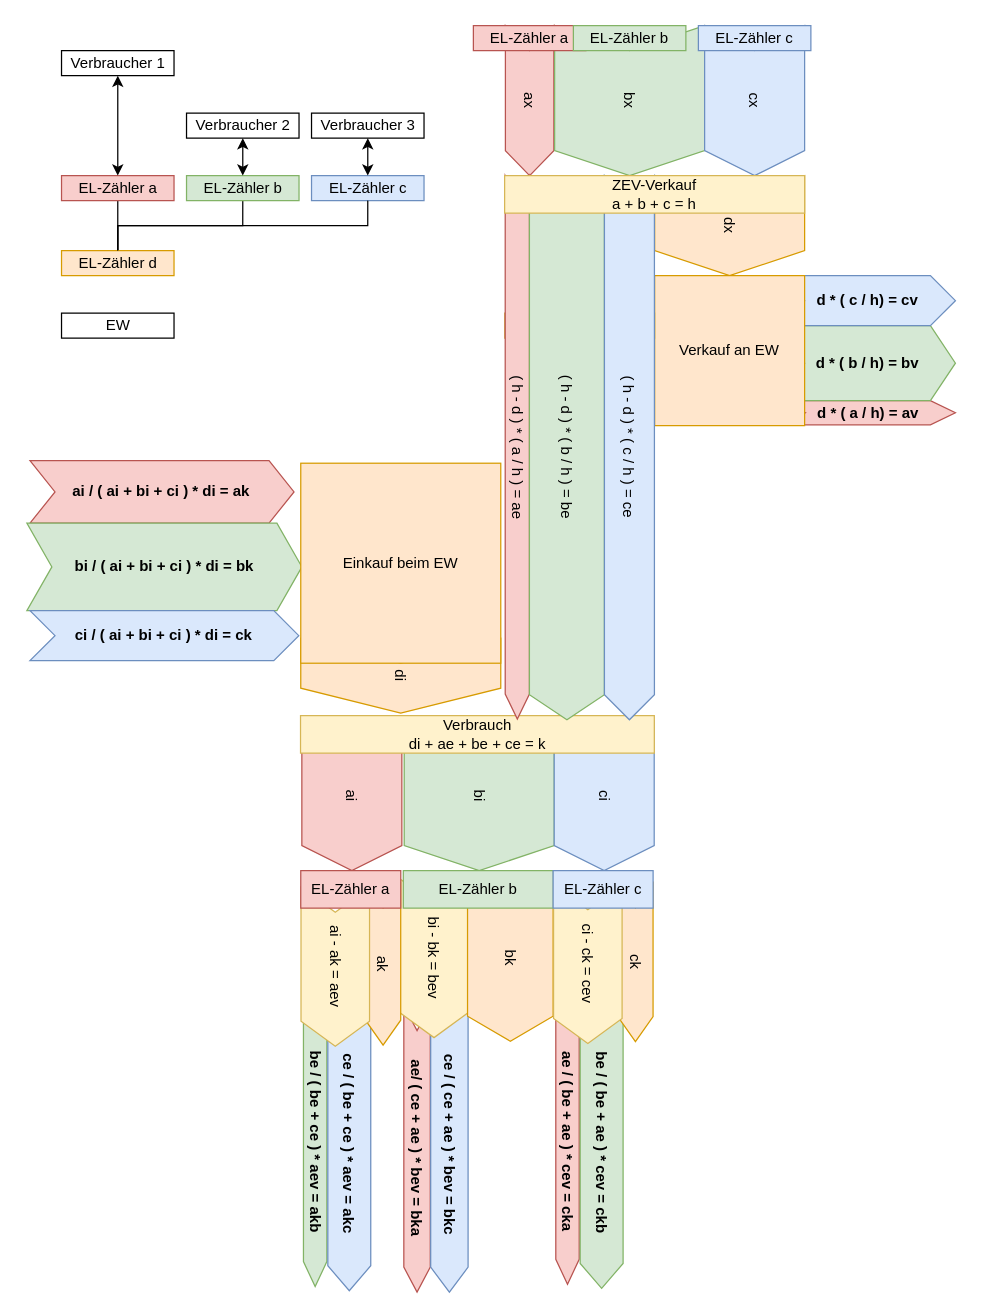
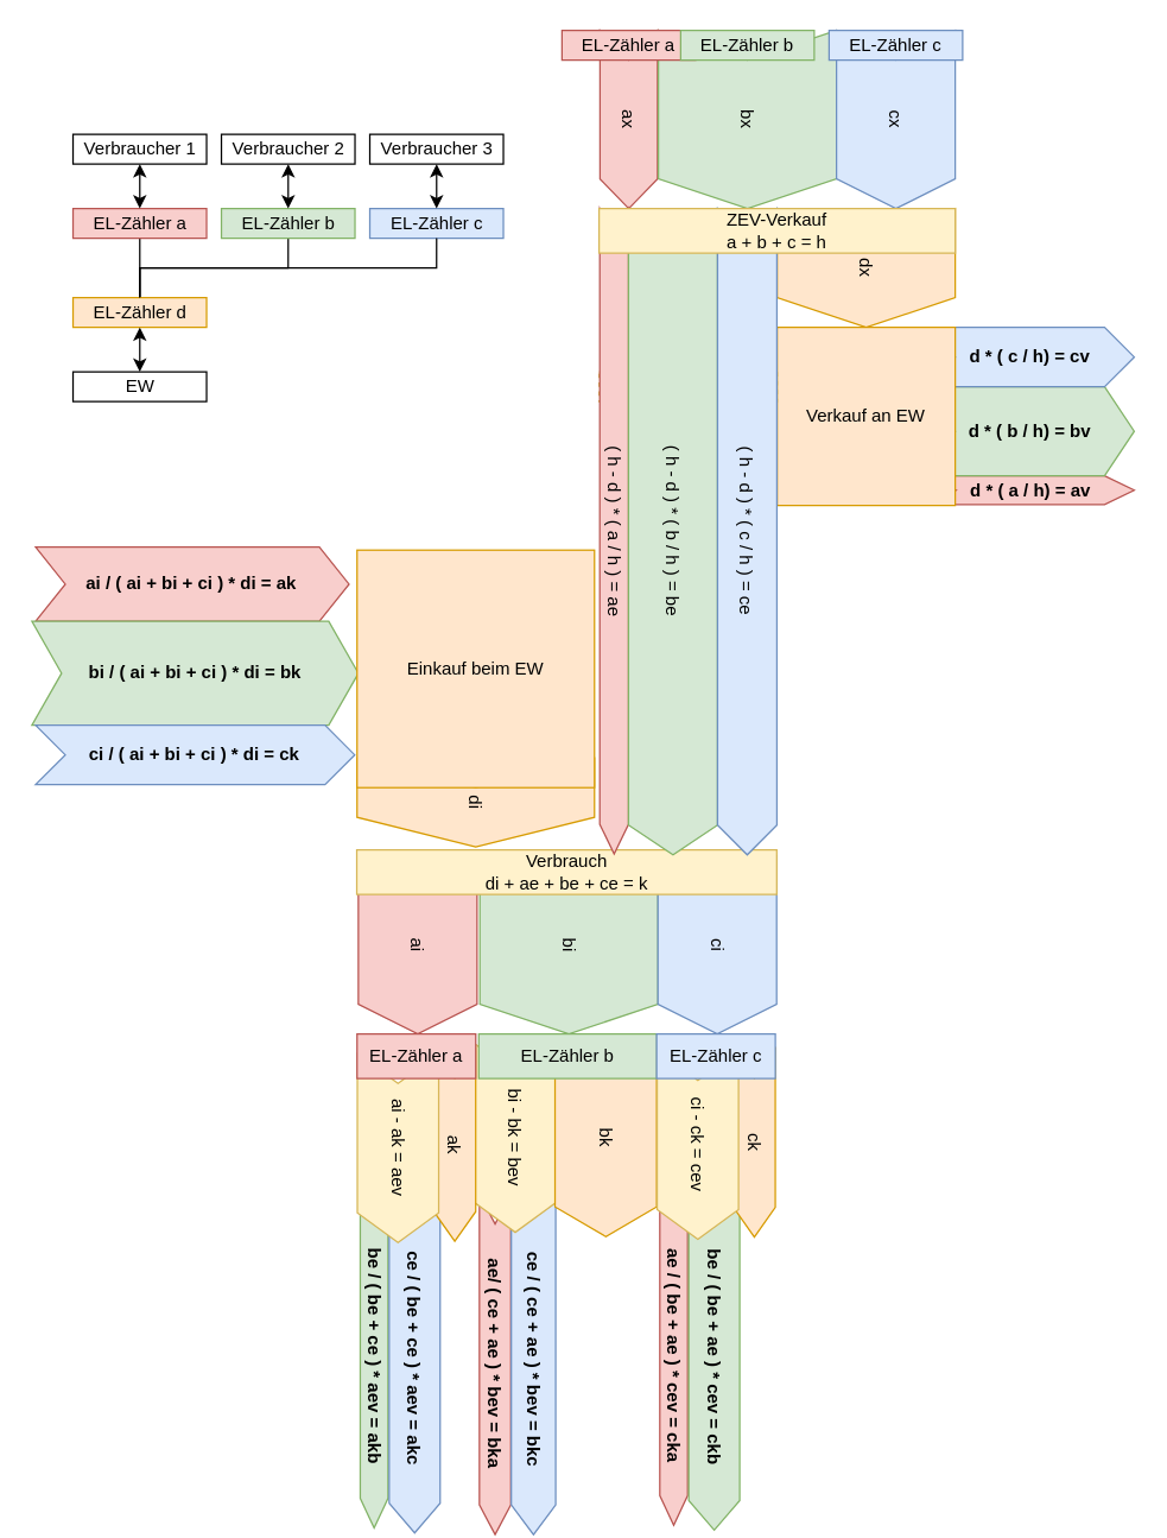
  <mxCell id="0" />
  <mxCell id="1" parent="0" />
  <mxCell id="2" value="ae/ ( ce + ae ) * bev = bka" style="shape=step;perimeter=stepPerimeter;whiteSpace=wrap;html=1;fixedSize=1;rotation=90;fillColor=#f8cecc;strokeColor=#b85450;fontStyle=1" parent="1" vertex="1"><mxGeometry x="218.34" y="908.01" width="229.21" height="21.16" as="geometry" /></mxCell>
  <mxCell id="3" value="ce / ( ce + ae ) * bev = bkc" style="shape=step;perimeter=stepPerimeter;whiteSpace=wrap;html=1;fixedSize=1;rotation=90;fillColor=#dae8fc;strokeColor=#6c8ebf;fontStyle=1" parent="1" vertex="1"><mxGeometry x="240.73" y="900.2" width="236.15" height="29.92" as="geometry" /></mxCell>
  <mxCell id="4" value="&lt;div&gt;bi - bk = bev&lt;/div&gt;" style="shape=step;perimeter=stepPerimeter;whiteSpace=wrap;html=1;fixedSize=1;rotation=90;fillColor=#fff2cc;strokeColor=#d6b656;" parent="1" vertex="1"><mxGeometry x="283.005" y="738.645" width="127.04" height="54.83" as="geometry" /></mxCell>
  <mxCell id="5" value="ai / ( ai + bi + ci ) * di = ak" style="shape=step;perimeter=stepPerimeter;whiteSpace=wrap;html=1;fixedSize=1;rotation=0;fillColor=#f8cecc;strokeColor=#b85450;fontStyle=1" parent="1" vertex="1"><mxGeometry x="23.31" y="368.04" width="211.21" height="49.97" as="geometry" /></mxCell>
  <mxCell id="6" value="bi / ( ai + bi + ci ) * di = bk" style="shape=step;perimeter=stepPerimeter;whiteSpace=wrap;html=1;fixedSize=1;rotation=0;fillColor=#d5e8d4;strokeColor=#82b366;fontStyle=1" parent="1" vertex="1"><mxGeometry x="20.8" y="418.01" width="220.03" height="70" as="geometry" /></mxCell>
  <mxCell id="7" value="ci / ( ai + bi + ci ) * di = ck" style="shape=step;perimeter=stepPerimeter;whiteSpace=wrap;html=1;fixedSize=1;rotation=0;fillColor=#dae8fc;strokeColor=#6c8ebf;fontStyle=1" parent="1" vertex="1"><mxGeometry x="23.3" y="488.01" width="215.03" height="40" as="geometry" /></mxCell>
  <mxCell id="8" value="be / ( be + ce ) * aev = akb" style="shape=step;perimeter=stepPerimeter;whiteSpace=wrap;html=1;fixedSize=1;rotation=90;fillColor=#d5e8d4;strokeColor=#82b366;fontStyle=1" parent="1" vertex="1"><mxGeometry x="135.7" y="903.73" width="231.44" height="18.72" as="geometry" /></mxCell>
  <mxCell id="9" value="ce / ( be + ce ) * aev = akc" style="shape=step;perimeter=stepPerimeter;whiteSpace=wrap;html=1;fixedSize=1;rotation=90;fillColor=#dae8fc;strokeColor=#6c8ebf;fontStyle=1" parent="1" vertex="1"><mxGeometry x="161.48" y="897.68" width="234.51" height="34.33" as="geometry" /></mxCell>
  <mxCell id="10" value="ak" style="shape=step;perimeter=stepPerimeter;whiteSpace=wrap;html=1;fixedSize=1;rotation=90;fillColor=#ffe6cc;strokeColor=#d79b00;" parent="1" vertex="1"><mxGeometry x="240.83" y="756.61" width="129.86" height="28.21" as="geometry" /></mxCell>
  <mxCell id="11" value="ai" style="shape=step;perimeter=stepPerimeter;whiteSpace=wrap;html=1;fixedSize=1;rotation=90;fillColor=#f8cecc;strokeColor=#b85450;" parent="1" vertex="1"><mxGeometry x="220.78" y="596" width="120" height="80" as="geometry" /></mxCell>
  <mxCell id="12" value="ae / ( be + ae ) * cev = cka" style="shape=step;perimeter=stepPerimeter;whiteSpace=wrap;html=1;fixedSize=1;rotation=90;fillColor=#f8cecc;strokeColor=#b85450;fontStyle=1" parent="1" vertex="1"><mxGeometry x="338.52" y="902.79" width="229.56" height="18.72" as="geometry" /></mxCell>
  <mxCell id="13" value="be / ( be + ae ) * cev = ckb" style="shape=step;perimeter=stepPerimeter;whiteSpace=wrap;html=1;fixedSize=1;rotation=90;fillColor=#d5e8d4;strokeColor=#82b366;fontStyle=1" parent="1" vertex="1"><mxGeometry x="364.3" y="896.75" width="232.63" height="34.33" as="geometry" /></mxCell>
  <mxCell id="14" value="bk" style="shape=step;perimeter=stepPerimeter;whiteSpace=wrap;html=1;fixedSize=1;rotation=90;fillColor=#ffe6cc;strokeColor=#d79b00;" parent="1" vertex="1"><mxGeometry x="341.13" y="731.82" width="132.86" height="68.47" as="geometry" /></mxCell>
  <mxCell id="15" value="ck" style="shape=step;perimeter=stepPerimeter;whiteSpace=wrap;html=1;fixedSize=1;rotation=90;fillColor=#ffe6cc;strokeColor=#d79b00;" parent="1" vertex="1"><mxGeometry x="444.12" y="755.2" width="127.04" height="28.21" as="geometry" /></mxCell>
  <mxCell id="16" value="bi" style="shape=step;perimeter=stepPerimeter;whiteSpace=wrap;html=1;fixedSize=1;rotation=90;fillColor=#d5e8d4;strokeColor=#82b366;" parent="1" vertex="1"><mxGeometry x="322.67" y="576" width="120" height="120" as="geometry" /></mxCell>
  <mxCell id="17" value="ci" style="shape=step;perimeter=stepPerimeter;whiteSpace=wrap;html=1;fixedSize=1;rotation=90;fillColor=#dae8fc;strokeColor=#6c8ebf;" parent="1" vertex="1"><mxGeometry x="422.66" y="596" width="120" height="80" as="geometry" /></mxCell>
  <mxCell id="18" value="di" style="shape=step;perimeter=stepPerimeter;whiteSpace=wrap;html=1;fixedSize=1;rotation=90;fillColor=#ffe6cc;strokeColor=#d79b00;" parent="1" vertex="1"><mxGeometry x="289.91" y="460.07" width="60" height="160" as="geometry" /></mxCell>
  <mxCell id="19" value="d * ( a / h) = av" style="shape=step;perimeter=stepPerimeter;whiteSpace=wrap;html=1;fixedSize=1;rotation=0;fillColor=#f8cecc;strokeColor=#b85450;fontStyle=1" parent="1" vertex="1"><mxGeometry x="623.64" y="320" width="140" height="19.38" as="geometry" /></mxCell>
  <mxCell id="20" value="d * ( b / h) = bv" style="shape=step;perimeter=stepPerimeter;whiteSpace=wrap;html=1;fixedSize=1;rotation=0;fillColor=#d5e8d4;strokeColor=#82b366;fontStyle=1" parent="1" vertex="1"><mxGeometry x="623.08" y="260" width="140.56" height="60" as="geometry" /></mxCell>
  <mxCell id="21" value="d * ( c / h) = cv" style="shape=step;perimeter=stepPerimeter;whiteSpace=wrap;html=1;fixedSize=1;rotation=0;fillColor=#dae8fc;strokeColor=#6c8ebf;fontStyle=1" parent="1" vertex="1"><mxGeometry x="623.08" y="220" width="140.56" height="40" as="geometry" /></mxCell>
  <mxCell id="22" value="dx" style="shape=step;perimeter=stepPerimeter;whiteSpace=wrap;html=1;fixedSize=1;rotation=90;fillColor=#ffe6cc;strokeColor=#d79b00;" parent="1" vertex="1"><mxGeometry x="543" y="120" width="80" height="120" as="geometry" /></mxCell>
  <mxCell id="23" value="ax" style="shape=step;perimeter=stepPerimeter;whiteSpace=wrap;html=1;fixedSize=1;rotation=90;fillColor=#f8cecc;strokeColor=#b85450;" parent="1" vertex="1"><mxGeometry x="363" y="60.63" width="120" height="38.75" as="geometry" /></mxCell>
  <mxCell id="24" value="bx" style="shape=step;perimeter=stepPerimeter;whiteSpace=wrap;html=1;fixedSize=1;rotation=90;fillColor=#d5e8d4;strokeColor=#82b366;" parent="1" vertex="1"><mxGeometry x="443" y="20" width="120" height="120" as="geometry" /></mxCell>
  <mxCell id="25" value="cx" style="shape=step;perimeter=stepPerimeter;whiteSpace=wrap;html=1;fixedSize=1;rotation=90;fillColor=#dae8fc;strokeColor=#6c8ebf;" parent="1" vertex="1"><mxGeometry x="543" y="40" width="120" height="80" as="geometry" /></mxCell>
  <mxCell id="26" value="EW" style="rounded=0;whiteSpace=wrap;html=1;" parent="1" vertex="1"><mxGeometry x="48.52" y="250" width="90" height="20" as="geometry" /></mxCell>
- <mxCell id="27" value="Verbraucher 1" style="rounded=0;whiteSpace=wrap;html=1;" parent="1" vertex="1"><mxGeometry x="48.52" y="40" width="90" height="20" as="geometry" /></mxCell>
+ <mxCell id="27" value="Verbraucher 1" style="rounded=0;whiteSpace=wrap;html=1;" parent="1" vertex="1"><mxGeometry x="48.52" y="90" width="90" height="20" as="geometry" /></mxCell>
  <mxCell id="28" value="&lt;div&gt;Verbraucher 2&lt;/div&gt;" style="rounded=0;whiteSpace=wrap;html=1;" parent="1" vertex="1"><mxGeometry x="148.52" y="90" width="90" height="20" as="geometry" /></mxCell>
  <mxCell id="29" value="&lt;div&gt;Verbraucher 3&lt;/div&gt;" style="rounded=0;whiteSpace=wrap;html=1;" parent="1" vertex="1"><mxGeometry x="248.52" y="90" width="90" height="20" as="geometry" /></mxCell>
  <mxCell id="30" style="edgeStyle=orthogonalEdgeStyle;rounded=0;orthogonalLoop=1;jettySize=auto;html=1;exitX=0.5;exitY=1;exitDx=0;exitDy=0;entryX=0.5;entryY=0;entryDx=0;entryDy=0;endArrow=none;endFill=0;" parent="1" source="31" target="35" edge="1"><mxGeometry relative="1" as="geometry" /></mxCell>
  <mxCell id="31" value="EL-Zähler a" style="rounded=0;whiteSpace=wrap;html=1;fillColor=#f8cecc;strokeColor=#b85450;" parent="1" vertex="1"><mxGeometry x="48.52" y="140" width="90" height="20" as="geometry" /></mxCell>
  <mxCell id="32" style="edgeStyle=orthogonalEdgeStyle;rounded=0;orthogonalLoop=1;jettySize=auto;html=1;exitX=0.5;exitY=1;exitDx=0;exitDy=0;entryX=0.5;entryY=0;entryDx=0;entryDy=0;endArrow=none;endFill=0;" parent="1" source="33" target="35" edge="1"><mxGeometry relative="1" as="geometry"><mxPoint x="193.52" y="200" as="targetPoint" /></mxGeometry></mxCell>
  <mxCell id="33" value="&lt;div&gt;EL-Zähler b&lt;/div&gt;" style="rounded=0;whiteSpace=wrap;html=1;fillColor=#d5e8d4;strokeColor=#82b366;" parent="1" vertex="1"><mxGeometry x="148.52" y="140" width="90" height="20" as="geometry" /></mxCell>
  <mxCell id="34" value="EL-Zähler c" style="rounded=0;whiteSpace=wrap;html=1;fillColor=#dae8fc;strokeColor=#6c8ebf;" parent="1" vertex="1"><mxGeometry x="248.52" y="140" width="90" height="20" as="geometry" /></mxCell>
  <mxCell id="35" value="EL-Zähler d" style="rounded=0;whiteSpace=wrap;html=1;fillColor=#ffe6cc;strokeColor=#d79b00;" parent="1" vertex="1"><mxGeometry x="48.52" y="200" width="90" height="20" as="geometry" /></mxCell>
  <mxCell id="36" value="" style="endArrow=classic;startArrow=classic;html=1;rounded=0;entryX=0.5;entryY=1;entryDx=0;entryDy=0;exitX=0.5;exitY=0;exitDx=0;exitDy=0;" parent="1" source="31" target="27" edge="1"><mxGeometry width="50" height="50" relative="1" as="geometry"><mxPoint x="-91.48" y="290" as="sourcePoint" /><mxPoint x="-41.48" y="240" as="targetPoint" /></mxGeometry></mxCell>
  <mxCell id="37" value="" style="endArrow=classic;startArrow=classic;html=1;rounded=0;entryX=0.5;entryY=1;entryDx=0;entryDy=0;exitX=0.5;exitY=0;exitDx=0;exitDy=0;" parent="1" source="33" target="28" edge="1"><mxGeometry width="50" height="50" relative="1" as="geometry"><mxPoint x="178.52" y="130" as="sourcePoint" /><mxPoint x="178.52" y="100" as="targetPoint" /></mxGeometry></mxCell>
  <mxCell id="38" value="" style="endArrow=classic;startArrow=classic;html=1;rounded=0;entryX=0.5;entryY=1;entryDx=0;entryDy=0;exitX=0.5;exitY=0;exitDx=0;exitDy=0;" parent="1" source="34" target="29" edge="1"><mxGeometry width="50" height="50" relative="1" as="geometry"><mxPoint x="268.52" y="150" as="sourcePoint" /><mxPoint x="268.52" y="120" as="targetPoint" /></mxGeometry></mxCell>
+ <mxCell id="39" value="" style="endArrow=classic;startArrow=classic;html=1;rounded=0;entryX=0.5;entryY=1;entryDx=0;entryDy=0;exitX=0.5;exitY=0;exitDx=0;exitDy=0;" parent="1" source="26" target="35" edge="1"><mxGeometry width="50" height="50" relative="1" as="geometry"><mxPoint x="238.52" y="230" as="sourcePoint" /><mxPoint x="238.52" y="200" as="targetPoint" /></mxGeometry></mxCell>
  <mxCell id="40" style="edgeStyle=orthogonalEdgeStyle;rounded=0;orthogonalLoop=1;jettySize=auto;html=1;exitX=0.5;exitY=1;exitDx=0;exitDy=0;entryX=0.5;entryY=0;entryDx=0;entryDy=0;endArrow=none;endFill=0;" parent="1" source="34" target="35" edge="1"><mxGeometry relative="1" as="geometry"><mxPoint x="78.52" y="190" as="targetPoint" /></mxGeometry></mxCell>
  <mxCell id="41" value="EL-Zähler a" style="rounded=0;whiteSpace=wrap;html=1;fillColor=#f8cecc;strokeColor=#b85450;" parent="1" vertex="1"><mxGeometry x="378" y="20" width="90" height="20" as="geometry" /></mxCell>
  <mxCell id="42" value="&lt;div&gt;EL-Zähler b&lt;/div&gt;" style="rounded=0;whiteSpace=wrap;html=1;fillColor=#d5e8d4;strokeColor=#82b366;" parent="1" vertex="1"><mxGeometry x="458" y="20" width="90" height="20" as="geometry" /></mxCell>
  <mxCell id="43" value="EL-Zähler c" style="rounded=0;whiteSpace=wrap;html=1;fillColor=#dae8fc;strokeColor=#6c8ebf;" parent="1" vertex="1"><mxGeometry x="558" y="20" width="90" height="20" as="geometry" /></mxCell>
  <mxCell id="44" value="Verkauf an EW" style="rounded=0;whiteSpace=wrap;html=1;fillColor=#ffe6cc;strokeColor=#d79b00;" parent="1" vertex="1"><mxGeometry x="523" y="220" width="120" height="120" as="geometry" /></mxCell>
- <mxCell id="45" value="ZEV-Eigenverbauch" style="rounded=0;whiteSpace=wrap;html=1;fillColor=#fff2cc;strokeColor=#d6b656;" parent="1" vertex="1"><mxGeometry x="403" y="250" width="120" height="20" as="geometry" /></mxCell>
+ <mxCell id="45" value="ZEV-Eigenverbauch" style="rounded=0;whiteSpace=wrap;html=1;fillColor=#fff2cc;strokeColor=#d6b656;dashed=1;" parent="1" vertex="1"><mxGeometry x="403" y="250" width="120" height="20" as="geometry" /></mxCell>
  <mxCell id="46" value="Einkauf beim EW" style="rounded=0;whiteSpace=wrap;html=1;fillColor=#ffe6cc;strokeColor=#d79b00;" parent="1" vertex="1"><mxGeometry x="239.91" y="370.07" width="160" height="160" as="geometry" /></mxCell>
  <mxCell id="47" value="&lt;div&gt;Verbrauch&lt;/div&gt;&lt;div&gt;di + ae + be + ce = k&lt;/div&gt;" style="rounded=0;whiteSpace=wrap;html=1;fillColor=#fff2cc;strokeColor=#d6b656;" parent="1" vertex="1"><mxGeometry x="239.72" y="572" width="283.03" height="30" as="geometry" /></mxCell>
  <mxCell id="48" value="&lt;div&gt;EL-Zähler b&lt;/div&gt;" style="rounded=0;whiteSpace=wrap;html=1;fillColor=#d5e8d4;strokeColor=#82b366;" parent="1" vertex="1"><mxGeometry x="321.95" y="696" width="120" height="30" as="geometry" /></mxCell>
  <mxCell id="49" value="( h - d ) * ( a / h ) = ae" style="shape=step;perimeter=stepPerimeter;whiteSpace=wrap;html=1;fixedSize=1;rotation=90;fillColor=#f8cecc;strokeColor=#b85450;" parent="1" vertex="1"><mxGeometry x="195.81" y="347.66" width="434.7" height="19.38" as="geometry" /></mxCell>
  <mxCell id="50" value="( h - d ) * ( b / h ) = be" style="shape=step;perimeter=stepPerimeter;whiteSpace=wrap;html=1;fixedSize=1;rotation=90;fillColor=#d5e8d4;strokeColor=#82b366;" parent="1" vertex="1"><mxGeometry x="235.18" y="327.66" width="435.32" height="60" as="geometry" /></mxCell>
  <mxCell id="51" value="( h - d ) * ( c / h ) = ce" style="shape=step;perimeter=stepPerimeter;whiteSpace=wrap;html=1;fixedSize=1;rotation=90;fillColor=#dae8fc;strokeColor=#6c8ebf;" parent="1" vertex="1"><mxGeometry x="285.18" y="337.66" width="435.32" height="40" as="geometry" /></mxCell>
  <mxCell id="52" value="&lt;div&gt;ZEV-Verkauf&lt;/div&gt;&lt;div&gt;a + b + c = h&lt;/div&gt;" style="rounded=0;whiteSpace=wrap;html=1;fillColor=#fff2cc;strokeColor=#d6b656;" parent="1" vertex="1"><mxGeometry x="403" y="140" width="240" height="30" as="geometry" /></mxCell>
  <mxCell id="53" value="ci - ck = cev" style="shape=step;perimeter=stepPerimeter;whiteSpace=wrap;html=1;fixedSize=1;rotation=90;fillColor=#fff2cc;strokeColor=#d6b656;" parent="1" vertex="1"><mxGeometry x="406.05" y="743.31" width="127.04" height="54.83" as="geometry" /></mxCell>
  <mxCell id="54" value="EL-Zähler c" style="rounded=0;whiteSpace=wrap;html=1;fillColor=#dae8fc;strokeColor=#6c8ebf;" parent="1" vertex="1"><mxGeometry x="441.79" y="696" width="80" height="30" as="geometry" /></mxCell>
  <mxCell id="55" value="ai - ak = aev" style="shape=step;perimeter=stepPerimeter;whiteSpace=wrap;html=1;fixedSize=1;rotation=90;fillColor=#fff2cc;strokeColor=#d6b656;" parent="1" vertex="1"><mxGeometry x="204.005" y="745.465" width="127.04" height="54.83" as="geometry" /></mxCell>
  <mxCell id="56" value="EL-Zähler a" style="rounded=0;whiteSpace=wrap;html=1;fillColor=#f8cecc;strokeColor=#b85450;" parent="1" vertex="1"><mxGeometry x="239.91" y="696" width="80" height="30" as="geometry" /></mxCell>
